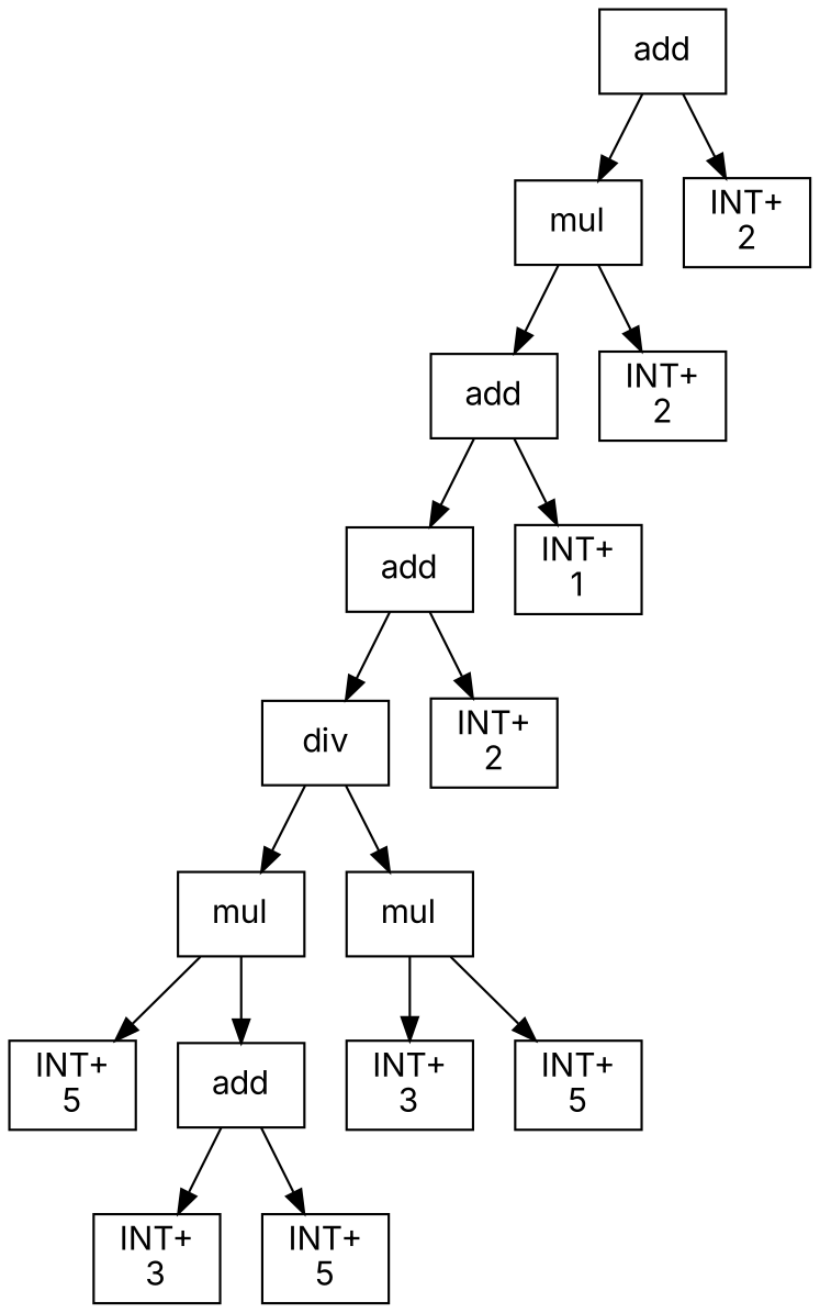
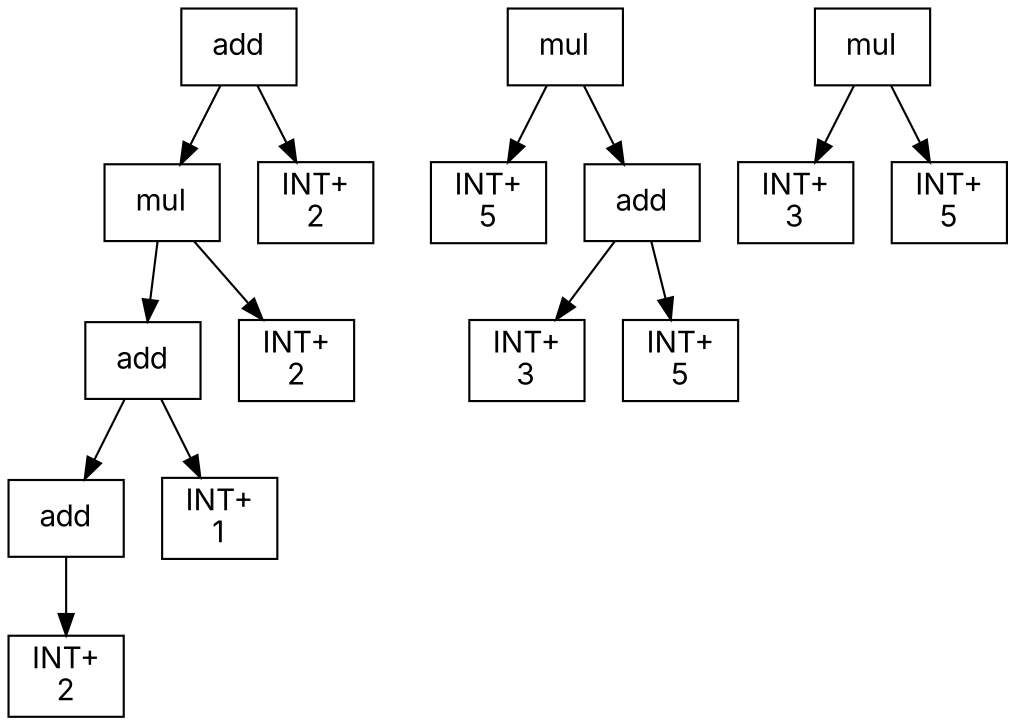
  digraph {
    fontname=Inter
    node [shape=box fontname=Inter]
    edge [fontname=Inter]
    n1 [label=add]
    n2 [label=mul]
    n3 [label="INT+\n2"]
    n4 [label=add]
    n5 [label="INT+\n2"]
    n6 [label=add]
    n7 [label="INT+\n1"]
-   n8 [label=div]
    n9 [label="INT+\n2"]
    n10 [label=mul]
    n11 [label=mul]
    n12 [label="INT+\n5"]
    n13 [label=add]
    n14 [label="INT+\n3"]
    n15 [label="INT+\n5"]
    n16 [label="INT+\n3"]
    n17 [label="INT+\n5"]
    n1 -> n2
    n1 -> n3
    n2 -> n4
    n2 -> n5
    n4 -> n6
    n4 -> n7
-   n6 -> n8
    n6 -> n9
-   n8 -> n10
-   n8 -> n11
    n10 -> n12
    n10 -> n13
    n11 -> n16
    n11 -> n17
    n13 -> n14
    n13 -> n15
  }
